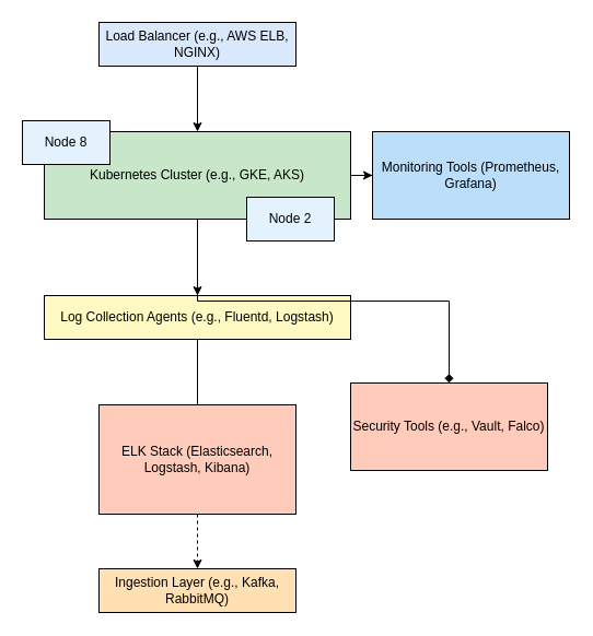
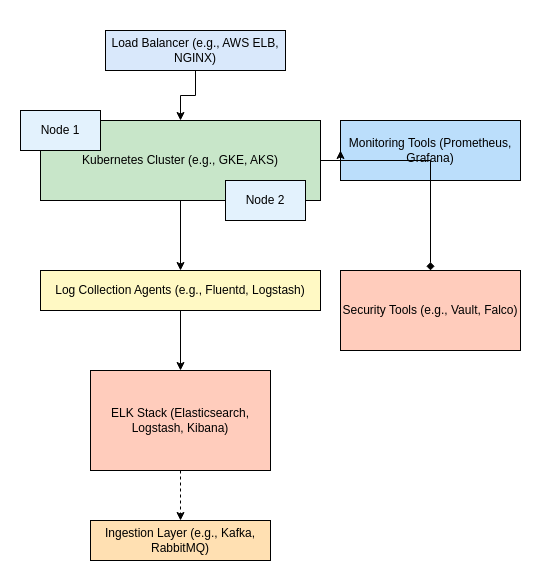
  <mxCell id="0" />
  <mxCell id="1" parent="0" />
- <mxCell id="2" value="Load Balancer (e.g., AWS ELB, NGINX)" style="shape=rectangle;whiteSpace=wrap;html=1;fillColor=#d9e8fb;" parent="1" vertex="1"><mxGeometry x="90" y="20" width="180" height="40" as="geometry" /></mxCell>
+ <mxCell id="2" value="Load Balancer (e.g., AWS ELB, NGINX)" style="shape=rectangle;whiteSpace=wrap;html=1;fillColor=#d9e8fb;" parent="1" vertex="1"><mxGeometry x="105" y="30" width="180" height="40" as="geometry" /></mxCell>
  <mxCell id="3" value="Kubernetes Cluster (e.g., GKE, AKS)" style="shape=rectangle;whiteSpace=wrap;html=1;fillColor=#c8e6c9;" parent="1" vertex="1"><mxGeometry x="40" y="120" width="280" height="80" as="geometry" /></mxCell>
- <mxCell id="4" value="Node 8" style="shape=rectangle;whiteSpace=wrap;html=1;fillColor=#e3f2fd;" parent="1" vertex="1"><mxGeometry x="20" y="110" width="80" height="40" as="geometry" /></mxCell>
+ <mxCell id="4" value="Node 1" style="shape=rectangle;whiteSpace=wrap;html=1;fillColor=#e3f2fd;" parent="1" vertex="1"><mxGeometry x="20" y="110" width="80" height="40" as="geometry" /></mxCell>
  <mxCell id="5" value="Node 2" style="shape=rectangle;whiteSpace=wrap;html=1;fillColor=#e3f2fd;" parent="1" vertex="1"><mxGeometry x="225" y="180" width="80" height="40" as="geometry" /></mxCell>
  <mxCell id="6" value="Log Collection Agents (e.g., Fluentd, Logstash)" style="shape=rectangle;whiteSpace=wrap;html=1;fillColor=#fff9c4;" parent="1" vertex="1"><mxGeometry x="40" y="270" width="280" height="40" as="geometry" /></mxCell>
  <mxCell id="7" value="ELK Stack (Elasticsearch, Logstash, Kibana)" style="shape=rectangle;whiteSpace=wrap;html=1;fillColor=#ffccbc;" parent="1" vertex="1"><mxGeometry x="90" y="370" width="180" height="100" as="geometry" /></mxCell>
- <mxCell id="8" value="Monitoring Tools (Prometheus, Grafana)" style="shape=rectangle;whiteSpace=wrap;html=1;fillColor=#bbdefb;" parent="1" vertex="1"><mxGeometry x="340" y="120" width="180" height="80" as="geometry" /></mxCell>
- <mxCell id="9" value="Security Tools (e.g., Vault, Falco)" style="shape=rectangle;whiteSpace=wrap;html=1;fillColor=#ffccbc;" parent="1" vertex="1"><mxGeometry x="320" y="350" width="180" height="80" as="geometry" /></mxCell>
+ <mxCell id="8" value="Monitoring Tools (Prometheus, Grafana)" style="shape=rectangle;whiteSpace=wrap;html=1;fillColor=#bbdefb;" parent="1" vertex="1"><mxGeometry x="340" y="120" width="180" height="60" as="geometry" /></mxCell>
+ <mxCell id="9" value="Security Tools (e.g., Vault, Falco)" style="shape=rectangle;whiteSpace=wrap;html=1;fillColor=#ffccbc;" parent="1" vertex="1"><mxGeometry x="340" y="270" width="180" height="80" as="geometry" /></mxCell>
  <mxCell id="10" value="Ingestion Layer (e.g., Kafka, RabbitMQ)" style="shape=rectangle;whiteSpace=wrap;html=1;fillColor=#ffe0b2;" parent="1" vertex="1"><mxGeometry x="90" y="520" width="180" height="40" as="geometry" /></mxCell>
  <mxCell id="11" style="edgeStyle=orthogonalEdgeStyle;rounded=0;orthogonalLoop=1;jettySize=auto;" parent="1" source="2" target="3" edge="1"><mxGeometry relative="1" as="geometry" /></mxCell>
  <mxCell id="12" style="edgeStyle=orthogonalEdgeStyle;rounded=0;orthogonalLoop=1;jettySize=auto;" parent="1" source="3" target="6" edge="1"><mxGeometry relative="1" as="geometry" /></mxCell>
- <mxCell id="13" style="edgeStyle=orthogonalEdgeStyle;rounded=0;orthogonalLoop=1;jettySize=auto;endArrow=none;" parent="1" source="6" target="7" edge="1"><mxGeometry relative="1" as="geometry" /></mxCell>
+ <mxCell id="13" style="edgeStyle=orthogonalEdgeStyle;rounded=0;orthogonalLoop=1;jettySize=auto;" parent="1" source="6" target="7" edge="1"><mxGeometry relative="1" as="geometry" /></mxCell>
  <mxCell id="14" style="edgeStyle=orthogonalEdgeStyle;rounded=0;orthogonalLoop=1;jettySize=auto;" parent="1" source="3" target="8" edge="1"><mxGeometry relative="1" as="geometry" /></mxCell>
  <mxCell id="15" style="edgeStyle=orthogonalEdgeStyle;rounded=0;orthogonalLoop=1;jettySize=auto;endArrow=diamond;" parent="1" source="3" target="9" edge="1"><mxGeometry relative="1" as="geometry" /></mxCell>
  <mxCell id="16" style="edgeStyle=orthogonalEdgeStyle;rounded=0;orthogonalLoop=1;jettySize=auto;dashed=1;" parent="1" source="7" target="10" edge="1"><mxGeometry relative="1" as="geometry" /></mxCell>
